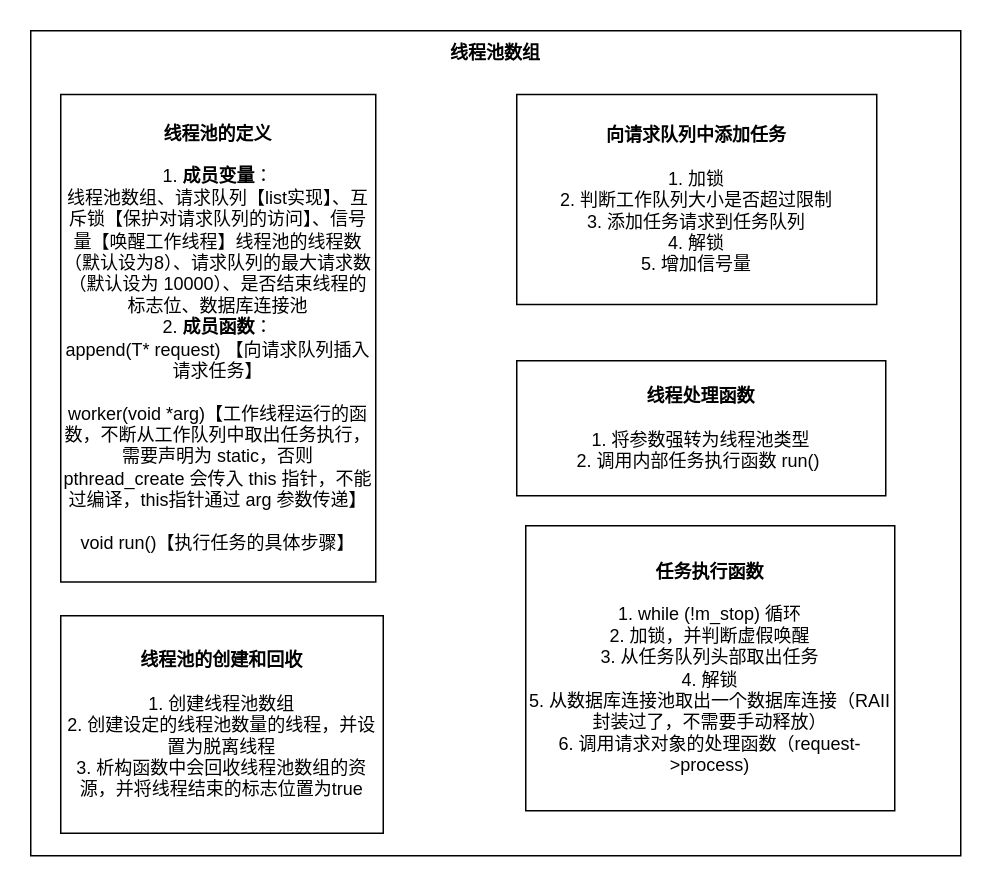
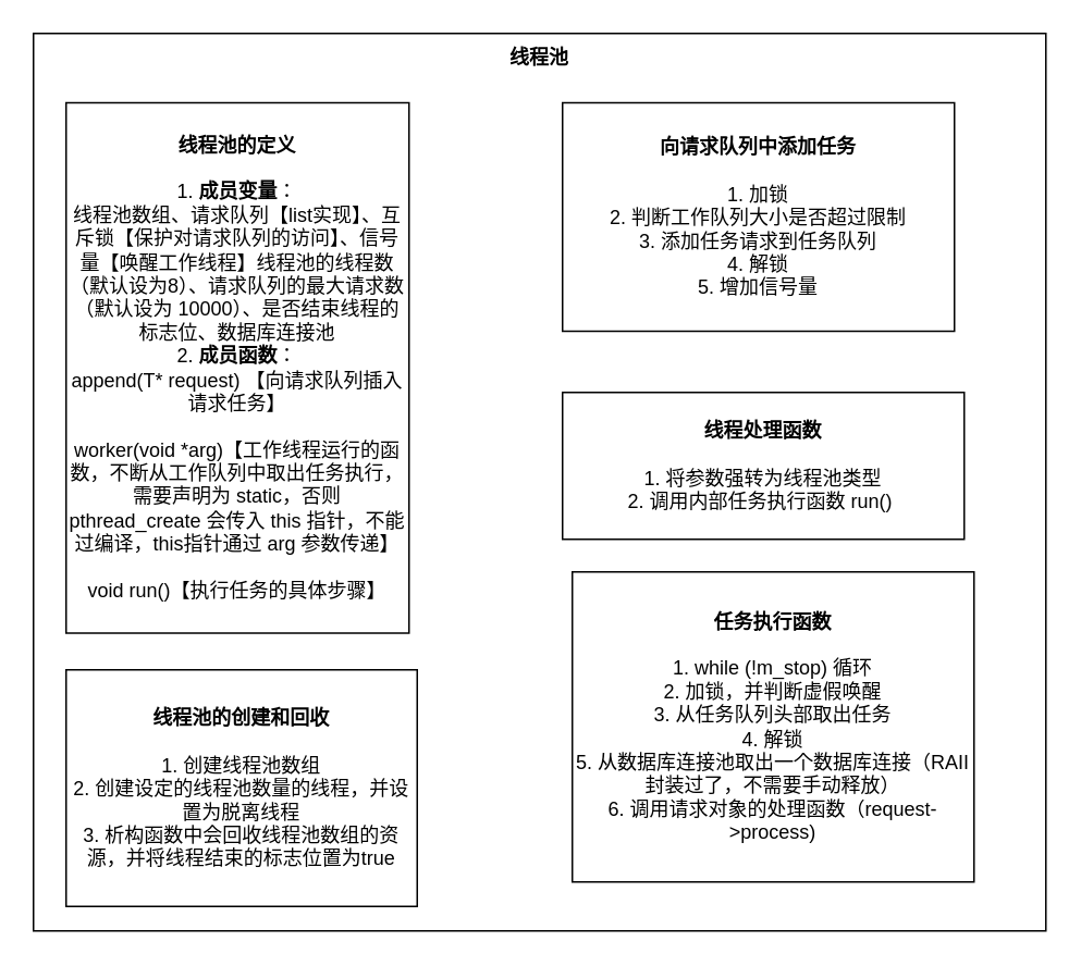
  <mxCell id="0" />
  <mxCell id="1" parent="0" />
  <mxCell id="2" value="" style="rounded=0;whiteSpace=wrap;html=1;" vertex="1" parent="1"><mxGeometry x="20" y="20" width="620" height="550" as="geometry" /></mxCell>
- <mxCell id="3" value="&lt;b&gt;线程池数组&lt;/b&gt;" style="text;html=1;strokeColor=none;fillColor=none;align=center;verticalAlign=middle;whiteSpace=wrap;rounded=0;" vertex="1" parent="1"><mxGeometry x="275" y="20" width="110" height="30" as="geometry" /></mxCell>
+ <mxCell id="3" value="&lt;b&gt;线程池&lt;/b&gt;" style="text;html=1;strokeColor=none;fillColor=none;align=center;verticalAlign=middle;whiteSpace=wrap;rounded=0;" vertex="1" parent="1"><mxGeometry x="275" y="20" width="110" height="30" as="geometry" /></mxCell>
  <mxCell id="4" value="&lt;b&gt;线程池的定义&lt;/b&gt;&lt;br&gt;&lt;br&gt;1. &lt;b&gt;成员变量&lt;/b&gt;：&lt;br&gt;线程池数组、请求队列【list实现】、互斥锁【保护对请求队列的访问】、信号量【唤醒工作线程】线程池的线程数（默认设为8）、请求队列的最大请求数（默认设为 10000）、是否结束线程的标志位、数据库连接池&lt;br&gt;2. &lt;b&gt;成员函数&lt;/b&gt;：&lt;br&gt;append(T* request) 【向请求队列插入请求任务】&lt;br&gt;&lt;br&gt;worker(void *arg)【工作线程运行的函数，不断从工作队列中取出任务执行，需要声明为 static，否则 pthread_create 会传入 this 指针，不能过编译，this指针通过 arg 参数传递】&lt;br&gt;&lt;br&gt;void run()【执行任务的具体步骤】" style="rounded=0;whiteSpace=wrap;html=1;" vertex="1" parent="1"><mxGeometry x="40" y="62.5" width="210" height="325" as="geometry" /></mxCell>
  <mxCell id="5" value="&lt;b&gt;线程池的创建和回收&lt;/b&gt;&lt;br&gt;&lt;br&gt;1. 创建线程池数组&lt;br&gt;2. 创建设定的线程池数量的线程，并设置为脱离线程&lt;br&gt;3. 析构函数中会回收线程池数组的资源，并将线程结束的标志位置为true&lt;br&gt;" style="rounded=0;whiteSpace=wrap;html=1;" vertex="1" parent="1"><mxGeometry x="40" y="410" width="215" height="145" as="geometry" /></mxCell>
  <mxCell id="6" value="&lt;b&gt;向请求队列中添加任务&lt;/b&gt;&lt;br&gt;&lt;br&gt;1. 加锁&lt;br&gt;2. 判断工作队列大小是否超过限制&lt;br&gt;3. 添加任务请求到任务队列&lt;br&gt;4. 解锁&lt;br&gt;5. 增加信号量" style="whiteSpace=wrap;html=1;" vertex="1" parent="1"><mxGeometry x="344" y="62.5" width="240" height="140" as="geometry" /></mxCell>
  <mxCell id="7" value="&lt;b&gt;线程处理函数&lt;br&gt;&lt;/b&gt;&lt;br&gt;1. 将参数强转为线程池类型&lt;br&gt;2. 调用内部任务执行函数 run()&amp;nbsp;" style="whiteSpace=wrap;html=1;" vertex="1" parent="1"><mxGeometry x="344" y="240" width="246" height="90" as="geometry" /></mxCell>
  <mxCell id="8" value="&lt;b&gt;任务执行函数&lt;/b&gt;&lt;br&gt;&lt;br&gt;1. while (!m_stop) 循环&lt;br&gt;2. 加锁，并判断虚假唤醒&lt;br&gt;3. 从任务队列头部取出任务&lt;br&gt;4. 解锁&lt;br&gt;5. 从数据库连接池取出一个数据库连接（RAII封装过了，不需要手动释放）&lt;br&gt;6. 调用请求对象的处理函数（request-&amp;gt;process)" style="whiteSpace=wrap;html=1;" vertex="1" parent="1"><mxGeometry x="350" y="350" width="246" height="190" as="geometry" /></mxCell>
